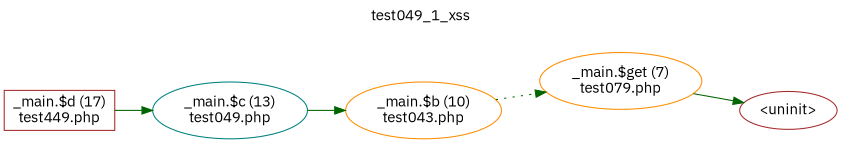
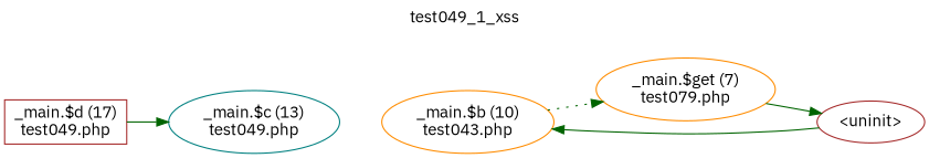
  digraph {
    fontname="IBM Plex Sans"
    label=test049_1_xss
    labelloc=t
    rankdir=LR
    node [color=brown fontname="IBM Plex Sans" shape=ellipse]
    edge [color=darkgreen fontname="IBM Plex Sans" style=solid]
-   n1 [label="_main.$d (17)\ntest449.php" shape=box]
+   n1 [label="_main.$d (17)\ntest049.php" shape=box]
    n2 [color=teal label="_main.$c (13)\ntest049.php"]
    n3 [color=darkorange label="_main.$b (10)\ntest043.php"]
    n4 [color=darkorange label="_main.$get (7)\ntest079.php"]
    n5 [label="<uninit>"]
    n1 -> n2
-   n2 -> n3
+   n5 -> n3
    n3 -> n4 [style=dotted]
    n4 -> n5
  }
